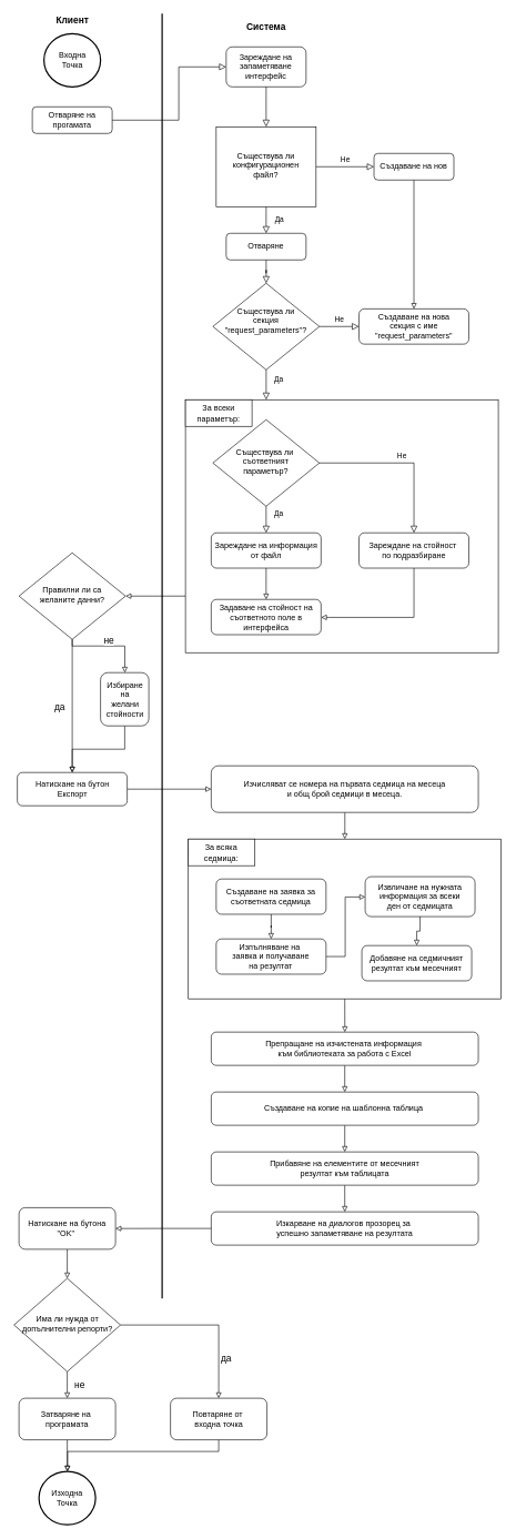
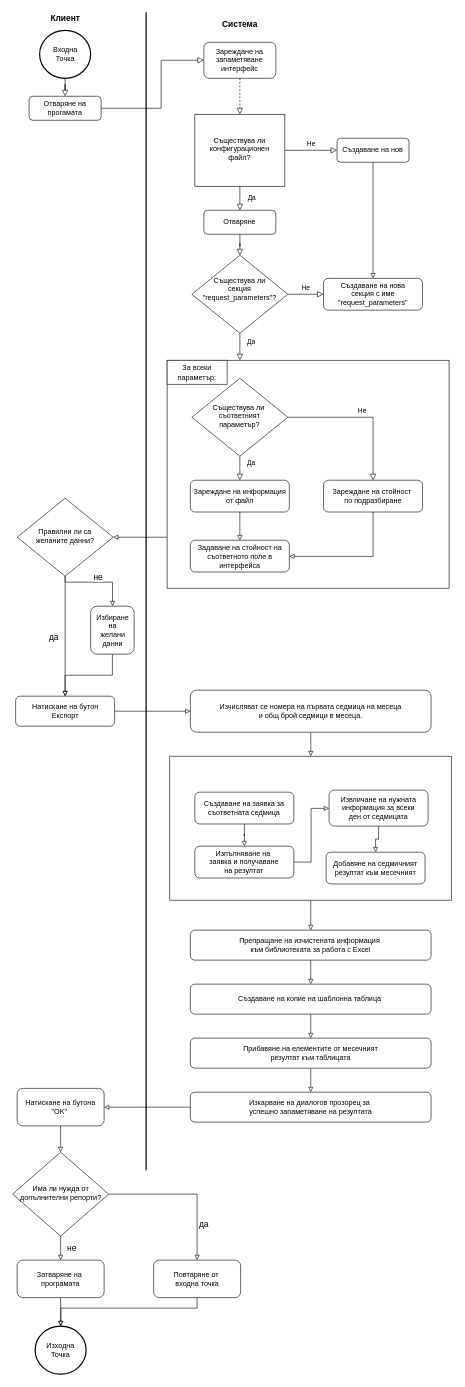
  <mxCell id="0" />
  <mxCell id="1" parent="0" />
  <mxCell id="2" style="edgeStyle=orthogonalEdgeStyle;rounded=0;orthogonalLoop=1;jettySize=auto;html=1;endArrow=block;endFill=0;fontSize=14;" edge="1" parent="1" source="3" target="55"><mxGeometry relative="1" as="geometry" /></mxCell>
  <mxCell id="3" value="" style="rounded=0;whiteSpace=wrap;html=1;fontSize=14;" vertex="1" parent="1"><mxGeometry x="282.38" y="1260" width="470" height="240" as="geometry" /></mxCell>
- <mxCell id="4" value="&lt;font style=&quot;font-size: 12px&quot;&gt;За всяка&lt;br&gt;седмица:&lt;/font&gt;" style="rounded=0;whiteSpace=wrap;html=1;fontSize=14;" vertex="1" parent="1"><mxGeometry x="282.38" y="1260" width="100" height="40" as="geometry" /></mxCell>
  <mxCell id="5" style="edgeStyle=orthogonalEdgeStyle;rounded=0;orthogonalLoop=1;jettySize=auto;html=1;endArrow=block;endFill=0;fontSize=14;" edge="1" parent="1" source="6" target="44"><mxGeometry relative="1" as="geometry"><mxPoint x="190.5" y="897" as="targetPoint" /><Array as="points"><mxPoint x="248" y="895" /><mxPoint x="248" y="895" /></Array></mxGeometry></mxCell>
  <mxCell id="6" value="" style="rounded=0;whiteSpace=wrap;html=1;fontSize=14;" vertex="1" parent="1"><mxGeometry x="278" y="600" width="470" height="380" as="geometry" /></mxCell>
  <mxCell id="7" value="&lt;font style=&quot;font-size: 12px&quot;&gt;За всеки &lt;br&gt;параметър:&lt;/font&gt;" style="rounded=0;whiteSpace=wrap;html=1;fontSize=14;" vertex="1" parent="1"><mxGeometry x="278" y="600" width="100" height="40" as="geometry" /></mxCell>
+ <mxCell id="8" value="" style="rounded=0;html=1;jettySize=auto;orthogonalLoop=1;fontSize=11;endArrow=block;endFill=0;endSize=8;strokeWidth=1;shadow=0;labelBackgroundColor=none;edgeStyle=orthogonalEdgeStyle;" parent="1" source="12" target="9" edge="1"><mxGeometry relative="1" as="geometry"><mxPoint x="218" y="100" as="targetPoint" /></mxGeometry></mxCell>
  <mxCell id="9" value="Отваряне на прогамата" style="rounded=1;whiteSpace=wrap;html=1;fontSize=12;glass=0;strokeWidth=1;shadow=0;" parent="1" vertex="1"><mxGeometry x="48" y="160" width="120" height="40" as="geometry" /></mxCell>
  <mxCell id="10" value="" style="rounded=0;html=1;jettySize=auto;orthogonalLoop=1;fontSize=11;endArrow=block;endFill=0;endSize=8;strokeWidth=1;shadow=0;labelBackgroundColor=none;edgeStyle=orthogonalEdgeStyle;" edge="1" parent="1" source="9" target="11"><mxGeometry relative="1" as="geometry"><mxPoint x="-225.75" y="380" as="sourcePoint" /><mxPoint x="-115.75" y="380" as="targetPoint" /><Array as="points"><mxPoint x="268" y="180" /><mxPoint x="268" y="100" /></Array></mxGeometry></mxCell>
  <mxCell id="11" value="&lt;p class=&quot;MsoNormal&quot;&gt;&lt;span lang=&quot;BG&quot;&gt;Зареждане на&lt;br/&gt;запаметяване интерфейс&lt;/span&gt;&lt;/p&gt;" style="rounded=1;whiteSpace=wrap;html=1;fontSize=12;glass=0;strokeWidth=1;shadow=0;" vertex="1" parent="1"><mxGeometry x="339.25" y="70" width="120" height="60" as="geometry" /></mxCell>
  <mxCell id="12" value="Входна&lt;br&gt;Точка" style="strokeWidth=2;html=1;shape=mxgraph.flowchart.start_2;whiteSpace=wrap;" vertex="1" parent="1"><mxGeometry x="65.5" y="50" width="85" height="80" as="geometry" /></mxCell>
  <mxCell id="13" value="" style="line;strokeWidth=2;direction=south;html=1;" vertex="1" parent="1"><mxGeometry x="238" y="20" width="10" height="1930" as="geometry" /></mxCell>
  <mxCell id="14" value="Клиент" style="text;html=1;align=center;verticalAlign=middle;resizable=0;points=[];autosize=1;fontSize=14;fontStyle=1" vertex="1" parent="1"><mxGeometry x="78" y="20" width="60" height="20" as="geometry" /></mxCell>
  <mxCell id="15" value="Система" style="text;html=1;align=center;verticalAlign=middle;resizable=0;points=[];autosize=1;fontStyle=1;fontSize=14;" vertex="1" parent="1"><mxGeometry x="364.25" y="30" width="70" height="20" as="geometry" /></mxCell>
- <mxCell id="16" value="" style="rounded=0;html=1;jettySize=auto;orthogonalLoop=1;fontSize=11;endArrow=block;endFill=0;endSize=8;strokeWidth=1;shadow=0;labelBackgroundColor=none;edgeStyle=orthogonalEdgeStyle;" edge="1" parent="1" target="19" source="11"><mxGeometry relative="1" as="geometry"><mxPoint x="399.25" y="210" as="sourcePoint" /><mxPoint x="399.25" y="260" as="targetPoint" /></mxGeometry></mxCell>
+ <mxCell id="16" value="" style="rounded=0;html=1;jettySize=auto;orthogonalLoop=1;fontSize=11;endArrow=block;endFill=0;endSize=8;strokeWidth=1;shadow=0;labelBackgroundColor=none;edgeStyle=orthogonalEdgeStyle;dashed=1;" edge="1" parent="1" target="19" source="11"><mxGeometry relative="1" as="geometry"><mxPoint x="399.25" y="210" as="sourcePoint" /><mxPoint x="399.25" y="260" as="targetPoint" /></mxGeometry></mxCell>
  <mxCell id="17" value="Да" style="rounded=0;html=1;jettySize=auto;orthogonalLoop=1;fontSize=11;endArrow=block;endFill=0;endSize=8;strokeWidth=1;shadow=0;labelBackgroundColor=none;edgeStyle=orthogonalEdgeStyle;" edge="1" parent="1" source="19" target="22"><mxGeometry y="20" relative="1" as="geometry"><mxPoint as="offset" /><mxPoint x="399.25" y="400" as="targetPoint" /></mxGeometry></mxCell>
  <mxCell id="18" value="Не" style="edgeStyle=orthogonalEdgeStyle;rounded=0;html=1;jettySize=auto;orthogonalLoop=1;fontSize=11;endArrow=block;endFill=0;endSize=8;strokeWidth=1;shadow=0;labelBackgroundColor=none;" edge="1" parent="1" source="19" target="21"><mxGeometry y="10" relative="1" as="geometry"><mxPoint as="offset" /></mxGeometry></mxCell>
  <mxCell id="19" value="Съществува ли конфигурационен &lt;br&gt;файл?" style="whiteSpace=wrap;html=1;shadow=0;fontFamily=Helvetica;fontSize=12;align=center;strokeWidth=1;spacing=6;spacingTop=-4;rounded=0;" vertex="1" parent="1"><mxGeometry x="324.25" y="190" width="150" height="120" as="geometry" /></mxCell>
  <mxCell id="20" style="edgeStyle=orthogonalEdgeStyle;rounded=0;orthogonalLoop=1;jettySize=auto;html=1;fontSize=14;endArrow=block;endFill=0;" edge="1" parent="1" source="21" target="26"><mxGeometry relative="1" as="geometry" /></mxCell>
  <mxCell id="21" value="Създаване на нов" style="rounded=1;whiteSpace=wrap;html=1;fontSize=12;glass=0;strokeWidth=1;shadow=0;" vertex="1" parent="1"><mxGeometry x="561.25" y="230" width="120" height="40" as="geometry" /></mxCell>
  <mxCell id="22" value="Отваряне" style="rounded=1;whiteSpace=wrap;html=1;fontSize=12;glass=0;strokeWidth=1;shadow=0;" vertex="1" parent="1"><mxGeometry x="339.25" y="350" width="120" height="40" as="geometry" /></mxCell>
  <mxCell id="23" value="Съществува ли &lt;br&gt;секция&lt;br&gt;&quot;request_parameters&quot;?&lt;br&gt;&amp;nbsp;" style="rhombus;whiteSpace=wrap;html=1;shadow=0;fontFamily=Helvetica;fontSize=12;align=center;strokeWidth=1;spacing=6;spacingTop=-4;" vertex="1" parent="1"><mxGeometry x="319.25" y="425" width="160" height="130" as="geometry" /></mxCell>
  <mxCell id="24" value="" style="rounded=0;html=1;jettySize=auto;orthogonalLoop=1;fontSize=11;endArrow=block;endFill=0;endSize=8;strokeWidth=1;shadow=0;labelBackgroundColor=none;edgeStyle=orthogonalEdgeStyle;" edge="1" parent="1" source="22" target="23"><mxGeometry x="0.664" y="95" relative="1" as="geometry"><mxPoint as="offset" /><mxPoint x="409.25" y="360" as="sourcePoint" /><mxPoint x="409.25" y="400" as="targetPoint" /></mxGeometry></mxCell>
  <mxCell id="25" value="Не" style="edgeStyle=orthogonalEdgeStyle;rounded=0;html=1;jettySize=auto;orthogonalLoop=1;fontSize=11;endArrow=block;endFill=0;endSize=8;strokeWidth=1;shadow=0;labelBackgroundColor=none;" edge="1" parent="1" source="23" target="26"><mxGeometry y="10" relative="1" as="geometry"><mxPoint as="offset" /><mxPoint x="484.25" y="300" as="sourcePoint" /><mxPoint x="524.25" y="555" as="targetPoint" /></mxGeometry></mxCell>
  <mxCell id="26" value="Създаване на нова&lt;br&gt;секция с име&lt;br&gt;&quot;request_parameters&quot;" style="rounded=1;whiteSpace=wrap;html=1;fontSize=12;glass=0;strokeWidth=1;shadow=0;" vertex="1" parent="1"><mxGeometry x="538.75" y="463.5" width="165" height="53" as="geometry" /></mxCell>
  <mxCell id="27" style="edgeStyle=orthogonalEdgeStyle;rounded=0;orthogonalLoop=1;jettySize=auto;html=1;endArrow=block;endFill=0;fontSize=14;" edge="1" parent="1" source="28" target="35"><mxGeometry relative="1" as="geometry" /></mxCell>
  <mxCell id="28" value="Зареждане на информация от файл" style="rounded=1;whiteSpace=wrap;html=1;fontSize=12;glass=0;strokeWidth=1;shadow=0;" vertex="1" parent="1"><mxGeometry x="316.75" y="800" width="165" height="53" as="geometry" /></mxCell>
  <mxCell id="29" value="Да" style="rounded=0;html=1;jettySize=auto;orthogonalLoop=1;fontSize=11;endArrow=block;endFill=0;endSize=8;strokeWidth=1;shadow=0;labelBackgroundColor=none;edgeStyle=orthogonalEdgeStyle;" edge="1" parent="1" source="23" target="6"><mxGeometry x="0.556" y="27" relative="1" as="geometry"><mxPoint x="-8" y="-20" as="offset" /><mxPoint x="409.3" y="400" as="sourcePoint" /><mxPoint x="409.3" y="435.041" as="targetPoint" /><Array as="points"><mxPoint x="399" y="590" /><mxPoint x="399" y="590" /></Array></mxGeometry></mxCell>
  <mxCell id="30" style="edgeStyle=orthogonalEdgeStyle;rounded=0;orthogonalLoop=1;jettySize=auto;html=1;endArrow=block;endFill=0;fontSize=14;" edge="1" parent="1" source="31" target="35"><mxGeometry relative="1" as="geometry"><Array as="points"><mxPoint x="621" y="927" /></Array></mxGeometry></mxCell>
  <mxCell id="31" value="Зареждане на стойност&amp;nbsp;&lt;br&gt;по подразбиране" style="rounded=1;whiteSpace=wrap;html=1;fontSize=12;glass=0;strokeWidth=1;shadow=0;" vertex="1" parent="1"><mxGeometry x="538.75" y="800" width="165" height="53" as="geometry" /></mxCell>
  <mxCell id="32" value="Съществува ли&amp;nbsp;&lt;br&gt;съответният&lt;br&gt;параметър?" style="rhombus;whiteSpace=wrap;html=1;shadow=0;fontFamily=Helvetica;fontSize=12;align=center;strokeWidth=1;spacing=6;spacingTop=-4;" vertex="1" parent="1"><mxGeometry x="319.25" y="630" width="160" height="130" as="geometry" /></mxCell>
  <mxCell id="33" value="Да" style="rounded=0;html=1;jettySize=auto;orthogonalLoop=1;fontSize=11;endArrow=block;endFill=0;endSize=8;strokeWidth=1;shadow=0;labelBackgroundColor=none;edgeStyle=orthogonalEdgeStyle;" edge="1" parent="1" source="32" target="28"><mxGeometry x="0.556" y="27" relative="1" as="geometry"><mxPoint x="-8" y="-20" as="offset" /><mxPoint x="409.25" y="565" as="sourcePoint" /><mxPoint x="409.25" y="640" as="targetPoint" /><Array as="points" /></mxGeometry></mxCell>
  <mxCell id="34" value="Не" style="edgeStyle=orthogonalEdgeStyle;rounded=0;html=1;jettySize=auto;orthogonalLoop=1;fontSize=11;endArrow=block;endFill=0;endSize=8;strokeWidth=1;shadow=0;labelBackgroundColor=none;" edge="1" parent="1" source="32" target="31"><mxGeometry y="10" relative="1" as="geometry"><mxPoint as="offset" /><mxPoint x="489.25" y="500" as="sourcePoint" /><mxPoint x="548.75" y="500" as="targetPoint" /></mxGeometry></mxCell>
  <mxCell id="35" value="Задаване на стойност на съответното поле в интерфейса" style="rounded=1;whiteSpace=wrap;html=1;fontSize=12;glass=0;strokeWidth=1;shadow=0;" vertex="1" parent="1"><mxGeometry x="316.75" y="900" width="165" height="53" as="geometry" /></mxCell>
  <mxCell id="36" style="edgeStyle=orthogonalEdgeStyle;rounded=0;orthogonalLoop=1;jettySize=auto;html=1;endArrow=block;endFill=0;fontSize=14;" edge="1" parent="1" source="44" target="39"><mxGeometry relative="1" as="geometry"><mxPoint x="108" y="980" as="targetPoint" /><mxPoint x="108" y="923" as="sourcePoint" /></mxGeometry></mxCell>
  <mxCell id="37" value="да" style="edgeLabel;html=1;align=center;verticalAlign=middle;resizable=0;points=[];fontSize=14;" vertex="1" connectable="0" parent="36"><mxGeometry x="-0.184" y="3" relative="1" as="geometry"><mxPoint x="-23" y="18" as="offset" /></mxGeometry></mxCell>
  <mxCell id="38" style="edgeStyle=orthogonalEdgeStyle;rounded=0;orthogonalLoop=1;jettySize=auto;html=1;endArrow=block;endFill=0;fontSize=14;" edge="1" parent="1" source="39" target="41"><mxGeometry relative="1" as="geometry" /></mxCell>
  <mxCell id="39" value="Натискане на бутон&lt;br&gt;Експорт" style="rounded=1;whiteSpace=wrap;html=1;fontSize=12;glass=0;strokeWidth=1;shadow=0;" vertex="1" parent="1"><mxGeometry x="25.5" y="1160" width="165" height="50" as="geometry" /></mxCell>
  <mxCell id="40" style="edgeStyle=orthogonalEdgeStyle;rounded=0;orthogonalLoop=1;jettySize=auto;html=1;endArrow=block;endFill=0;fontSize=14;" edge="1" parent="1" source="41" target="3"><mxGeometry relative="1" as="geometry" /></mxCell>
  <mxCell id="41" value="&lt;p class=&quot;MsoNormal&quot;&gt;&lt;span lang=&quot;BG&quot;&gt;Изчисляват се номера на първата седмица на месеца &lt;br&gt;и общ брой седмици в месеца.&lt;/span&gt;&lt;/p&gt;" style="rounded=1;whiteSpace=wrap;html=1;fontSize=12;glass=0;strokeWidth=1;shadow=0;" vertex="1" parent="1"><mxGeometry x="316.75" y="1150" width="401.25" height="70" as="geometry" /></mxCell>
  <mxCell id="42" style="edgeStyle=orthogonalEdgeStyle;rounded=0;orthogonalLoop=1;jettySize=auto;html=1;endArrow=block;endFill=0;fontSize=14;" edge="1" parent="1" source="44" target="46"><mxGeometry relative="1" as="geometry"><Array as="points"><mxPoint x="108" y="970" /><mxPoint x="187" y="970" /></Array></mxGeometry></mxCell>
  <mxCell id="43" value="не" style="edgeLabel;html=1;align=center;verticalAlign=middle;resizable=0;points=[];fontSize=14;" vertex="1" connectable="0" parent="42"><mxGeometry x="0.141" y="2" relative="1" as="geometry"><mxPoint x="-9.5" y="-8" as="offset" /></mxGeometry></mxCell>
  <mxCell id="44" value="Правилни ли са&lt;br&gt;желаните данни?" style="rhombus;whiteSpace=wrap;html=1;shadow=0;fontFamily=Helvetica;fontSize=12;align=center;strokeWidth=1;spacing=6;spacingTop=-4;" vertex="1" parent="1"><mxGeometry x="28" y="830" width="160" height="130" as="geometry" /></mxCell>
  <mxCell id="45" style="edgeStyle=orthogonalEdgeStyle;rounded=0;orthogonalLoop=1;jettySize=auto;html=1;endArrow=block;endFill=0;fontSize=14;" edge="1" parent="1" source="46" target="39"><mxGeometry relative="1" as="geometry" /></mxCell>
- <mxCell id="46" value="Избиране&lt;br&gt;на&lt;br&gt;желани&lt;br&gt;стойности" style="rounded=1;whiteSpace=wrap;html=1;fontSize=12;glass=0;strokeWidth=1;shadow=0;" vertex="1" parent="1"><mxGeometry x="150.5" y="1010" width="72.5" height="80" as="geometry" /></mxCell>
+ <mxCell id="46" value="Избиране&lt;br&gt;на&lt;br&gt;желани&lt;br&gt;данни" style="rounded=1;whiteSpace=wrap;html=1;fontSize=12;glass=0;strokeWidth=1;shadow=0;" vertex="1" parent="1"><mxGeometry x="150.5" y="1010" width="72.5" height="80" as="geometry" /></mxCell>
  <mxCell id="47" style="edgeStyle=orthogonalEdgeStyle;rounded=0;orthogonalLoop=1;jettySize=auto;html=1;entryX=0.5;entryY=0;entryDx=0;entryDy=0;endArrow=block;endFill=0;fontSize=14;" edge="1" parent="1" source="48" target="50"><mxGeometry relative="1" as="geometry" /></mxCell>
  <mxCell id="48" value="Създаване на заявка за съответната седмица" style="rounded=1;whiteSpace=wrap;html=1;fontSize=12;glass=0;strokeWidth=1;shadow=0;" vertex="1" parent="1"><mxGeometry x="324.25" y="1320" width="165" height="53" as="geometry" /></mxCell>
  <mxCell id="49" style="edgeStyle=orthogonalEdgeStyle;rounded=0;orthogonalLoop=1;jettySize=auto;html=1;endArrow=block;endFill=0;fontSize=14;" edge="1" parent="1" source="50" target="52"><mxGeometry relative="1" as="geometry"><Array as="points"><mxPoint x="518" y="1437" /><mxPoint x="518" y="1347" /></Array></mxGeometry></mxCell>
  <mxCell id="50" value="Изпълняване на&amp;nbsp;&lt;br&gt;заявка и получаване&lt;br&gt;на резултат" style="rounded=1;whiteSpace=wrap;html=1;fontSize=12;glass=0;strokeWidth=1;shadow=0;" vertex="1" parent="1"><mxGeometry x="324.25" y="1410" width="165" height="53" as="geometry" /></mxCell>
  <mxCell id="51" style="edgeStyle=orthogonalEdgeStyle;rounded=0;orthogonalLoop=1;jettySize=auto;html=1;endArrow=block;endFill=0;fontSize=14;" edge="1" parent="1" source="52" target="53"><mxGeometry relative="1" as="geometry" /></mxCell>
  <mxCell id="52" value="Извличане на нужната информация за всеки&lt;br&gt;ден от седмицата" style="rounded=1;whiteSpace=wrap;html=1;fontSize=12;glass=0;strokeWidth=1;shadow=0;" vertex="1" parent="1"><mxGeometry x="548" y="1316.5" width="165" height="60" as="geometry" /></mxCell>
  <mxCell id="53" value="Добавяне на седмичният резултат към месечният" style="rounded=1;whiteSpace=wrap;html=1;fontSize=12;glass=0;strokeWidth=1;shadow=0;" vertex="1" parent="1"><mxGeometry x="543" y="1420" width="165" height="53" as="geometry" /></mxCell>
  <mxCell id="54" style="edgeStyle=orthogonalEdgeStyle;rounded=0;orthogonalLoop=1;jettySize=auto;html=1;endArrow=block;endFill=0;fontSize=14;" edge="1" parent="1" source="55" target="57"><mxGeometry relative="1" as="geometry" /></mxCell>
  <mxCell id="55" value="&lt;p class=&quot;MsoNormal&quot;&gt;Препращане на изчистената информация&amp;nbsp;&lt;br&gt;&lt;span&gt;към библиотеката за работа с Excel&lt;/span&gt;&lt;/p&gt;" style="rounded=1;whiteSpace=wrap;html=1;fontSize=12;glass=0;strokeWidth=1;shadow=0;" vertex="1" parent="1"><mxGeometry x="316.76" y="1550" width="401.25" height="50" as="geometry" /></mxCell>
  <mxCell id="56" style="edgeStyle=orthogonalEdgeStyle;rounded=0;orthogonalLoop=1;jettySize=auto;html=1;endArrow=block;endFill=0;fontSize=14;" edge="1" parent="1" source="57" target="59"><mxGeometry relative="1" as="geometry" /></mxCell>
  <mxCell id="57" value="&lt;p class=&quot;MsoNormal&quot;&gt;Създаване на копие на шаблонна таблица&amp;nbsp;&lt;/p&gt;" style="rounded=1;whiteSpace=wrap;html=1;fontSize=12;glass=0;strokeWidth=1;shadow=0;" vertex="1" parent="1"><mxGeometry x="316.76" y="1640" width="401.25" height="50" as="geometry" /></mxCell>
  <mxCell id="58" style="edgeStyle=orthogonalEdgeStyle;rounded=0;orthogonalLoop=1;jettySize=auto;html=1;endArrow=block;endFill=0;fontSize=14;" edge="1" parent="1" source="59" target="60"><mxGeometry relative="1" as="geometry" /></mxCell>
  <mxCell id="59" value="&lt;p class=&quot;MsoNormal&quot;&gt;Прибавяне на елементите от месечният &lt;br&gt;резултат към таблицата&lt;/p&gt;" style="rounded=1;whiteSpace=wrap;html=1;fontSize=12;glass=0;strokeWidth=1;shadow=0;" vertex="1" parent="1"><mxGeometry x="316.75" y="1730" width="401.25" height="50" as="geometry" /></mxCell>
  <mxCell id="60" value="&lt;p class=&quot;MsoNormal&quot;&gt;Изкарване на диалогов прозорец за&amp;nbsp;&lt;br&gt;&lt;span&gt;успешно запаметяване на резултата&lt;/span&gt;&lt;/p&gt;" style="rounded=1;whiteSpace=wrap;html=1;fontSize=12;glass=0;strokeWidth=1;shadow=0;" vertex="1" parent="1"><mxGeometry x="316.75" y="1820" width="401.25" height="50" as="geometry" /></mxCell>
  <mxCell id="61" style="edgeStyle=orthogonalEdgeStyle;rounded=0;orthogonalLoop=1;jettySize=auto;html=1;endArrow=block;endFill=0;fontSize=14;" edge="1" parent="1" source="62" target="67"><mxGeometry relative="1" as="geometry"><mxPoint x="100.5" y="1920" as="targetPoint" /></mxGeometry></mxCell>
  <mxCell id="62" value="&lt;p class=&quot;MsoNormal&quot;&gt;Натискане на бутона&lt;br&gt;&lt;span&gt;&quot;OK&quot;&amp;nbsp;&lt;/span&gt;&lt;/p&gt;" style="rounded=1;whiteSpace=wrap;html=1;fontSize=12;glass=0;strokeWidth=1;shadow=0;direction=south;" vertex="1" parent="1"><mxGeometry x="28" y="1813.75" width="145" height="62.5" as="geometry" /></mxCell>
  <mxCell id="63" style="edgeStyle=orthogonalEdgeStyle;rounded=0;orthogonalLoop=1;jettySize=auto;html=1;endArrow=block;endFill=0;fontSize=14;" edge="1" parent="1" source="60" target="62"><mxGeometry relative="1" as="geometry"><mxPoint x="178" y="1845" as="targetPoint" /><mxPoint x="316.75" y="1845" as="sourcePoint" /></mxGeometry></mxCell>
  <mxCell id="64" value="не" style="edgeStyle=orthogonalEdgeStyle;rounded=0;orthogonalLoop=1;jettySize=auto;html=1;endArrow=block;endFill=0;fontSize=14;" edge="1" parent="1" source="67" target="70"><mxGeometry y="18" relative="1" as="geometry"><mxPoint as="offset" /></mxGeometry></mxCell>
  <mxCell id="65" style="edgeStyle=orthogonalEdgeStyle;rounded=0;orthogonalLoop=1;jettySize=auto;html=1;endArrow=block;endFill=0;fontSize=14;" edge="1" parent="1" source="67" target="72"><mxGeometry relative="1" as="geometry" /></mxCell>
  <mxCell id="66" value="да" style="edgeLabel;html=1;align=center;verticalAlign=middle;resizable=0;points=[];fontSize=14;" vertex="1" connectable="0" parent="65"><mxGeometry x="-0.295" y="-4" relative="1" as="geometry"><mxPoint x="66.5" y="46" as="offset" /></mxGeometry></mxCell>
  <mxCell id="67" value="Има ли нужда от допълнителни репорти?" style="rhombus;whiteSpace=wrap;html=1;shadow=0;fontFamily=Helvetica;fontSize=12;align=center;strokeWidth=1;spacing=6;spacingTop=-4;" vertex="1" parent="1"><mxGeometry x="20.5" y="1920" width="160" height="140" as="geometry" /></mxCell>
  <mxCell id="68" value="Изходна&lt;br&gt;Точка" style="strokeWidth=2;html=1;shape=mxgraph.flowchart.start_2;whiteSpace=wrap;" vertex="1" parent="1"><mxGeometry x="58" y="2210" width="85" height="80" as="geometry" /></mxCell>
  <mxCell id="69" style="edgeStyle=orthogonalEdgeStyle;rounded=0;orthogonalLoop=1;jettySize=auto;html=1;endArrow=block;endFill=0;fontSize=14;" edge="1" parent="1" source="70" target="68"><mxGeometry relative="1" as="geometry" /></mxCell>
  <mxCell id="70" value="&lt;p class=&quot;MsoNormal&quot;&gt;Затваряне на&amp;nbsp;&lt;br&gt;програмата&lt;/p&gt;" style="rounded=1;whiteSpace=wrap;html=1;fontSize=12;glass=0;strokeWidth=1;shadow=0;direction=south;" vertex="1" parent="1"><mxGeometry x="28" y="2100" width="145" height="62.5" as="geometry" /></mxCell>
  <mxCell id="71" style="edgeStyle=orthogonalEdgeStyle;rounded=0;orthogonalLoop=1;jettySize=auto;html=1;endArrow=block;endFill=0;fontSize=14;" edge="1" parent="1" source="72" target="68"><mxGeometry relative="1" as="geometry"><Array as="points"><mxPoint x="328" y="2180" /><mxPoint x="101" y="2180" /></Array></mxGeometry></mxCell>
  <mxCell id="72" value="&lt;p class=&quot;MsoNormal&quot;&gt;Повтаряне от&amp;nbsp;&lt;br&gt;входна точка&lt;/p&gt;" style="rounded=1;whiteSpace=wrap;html=1;fontSize=12;glass=0;strokeWidth=1;shadow=0;direction=south;" vertex="1" parent="1"><mxGeometry x="255.5" y="2100" width="145" height="62.5" as="geometry" /></mxCell>
